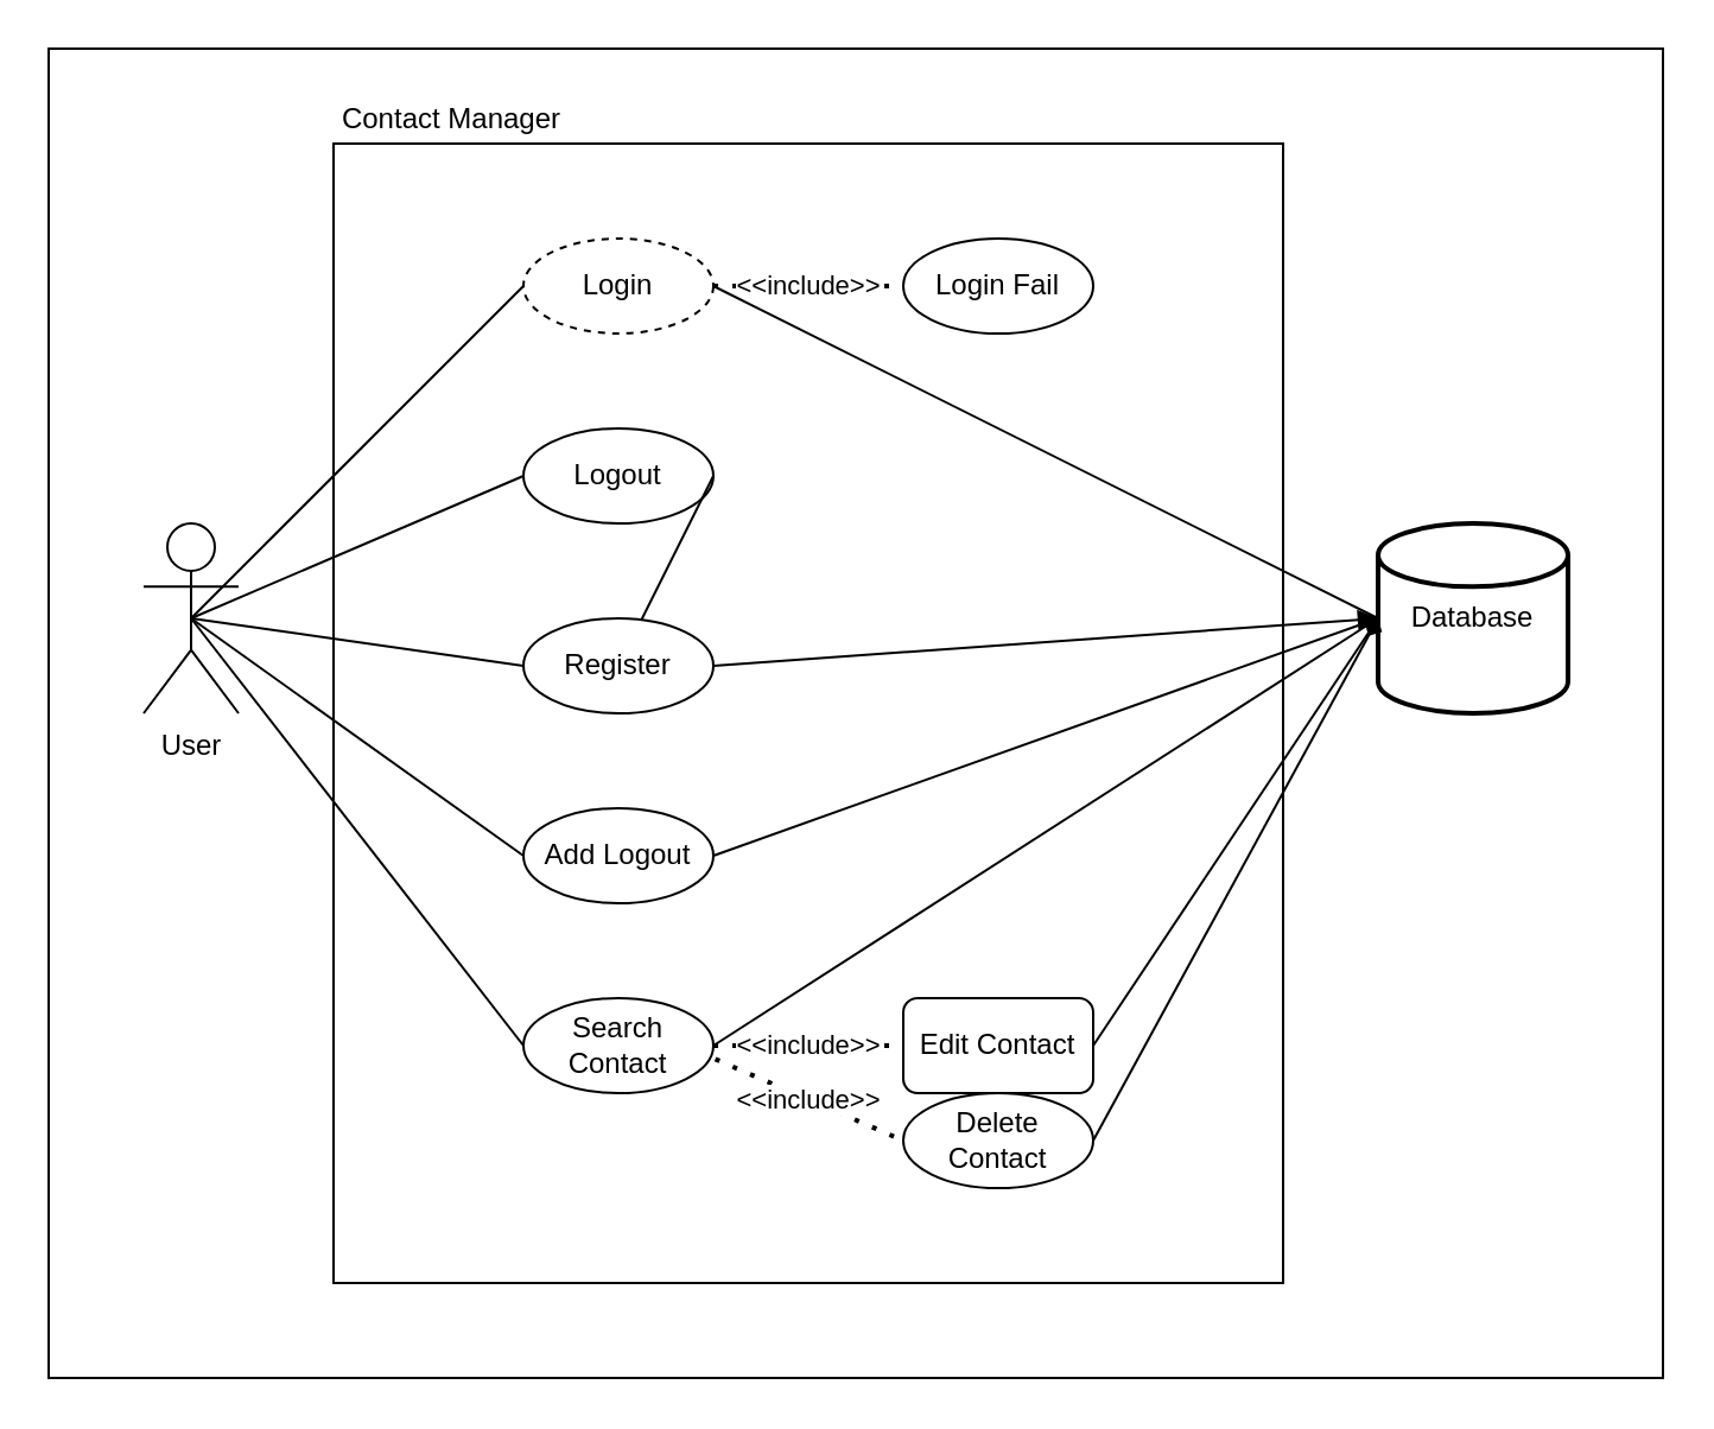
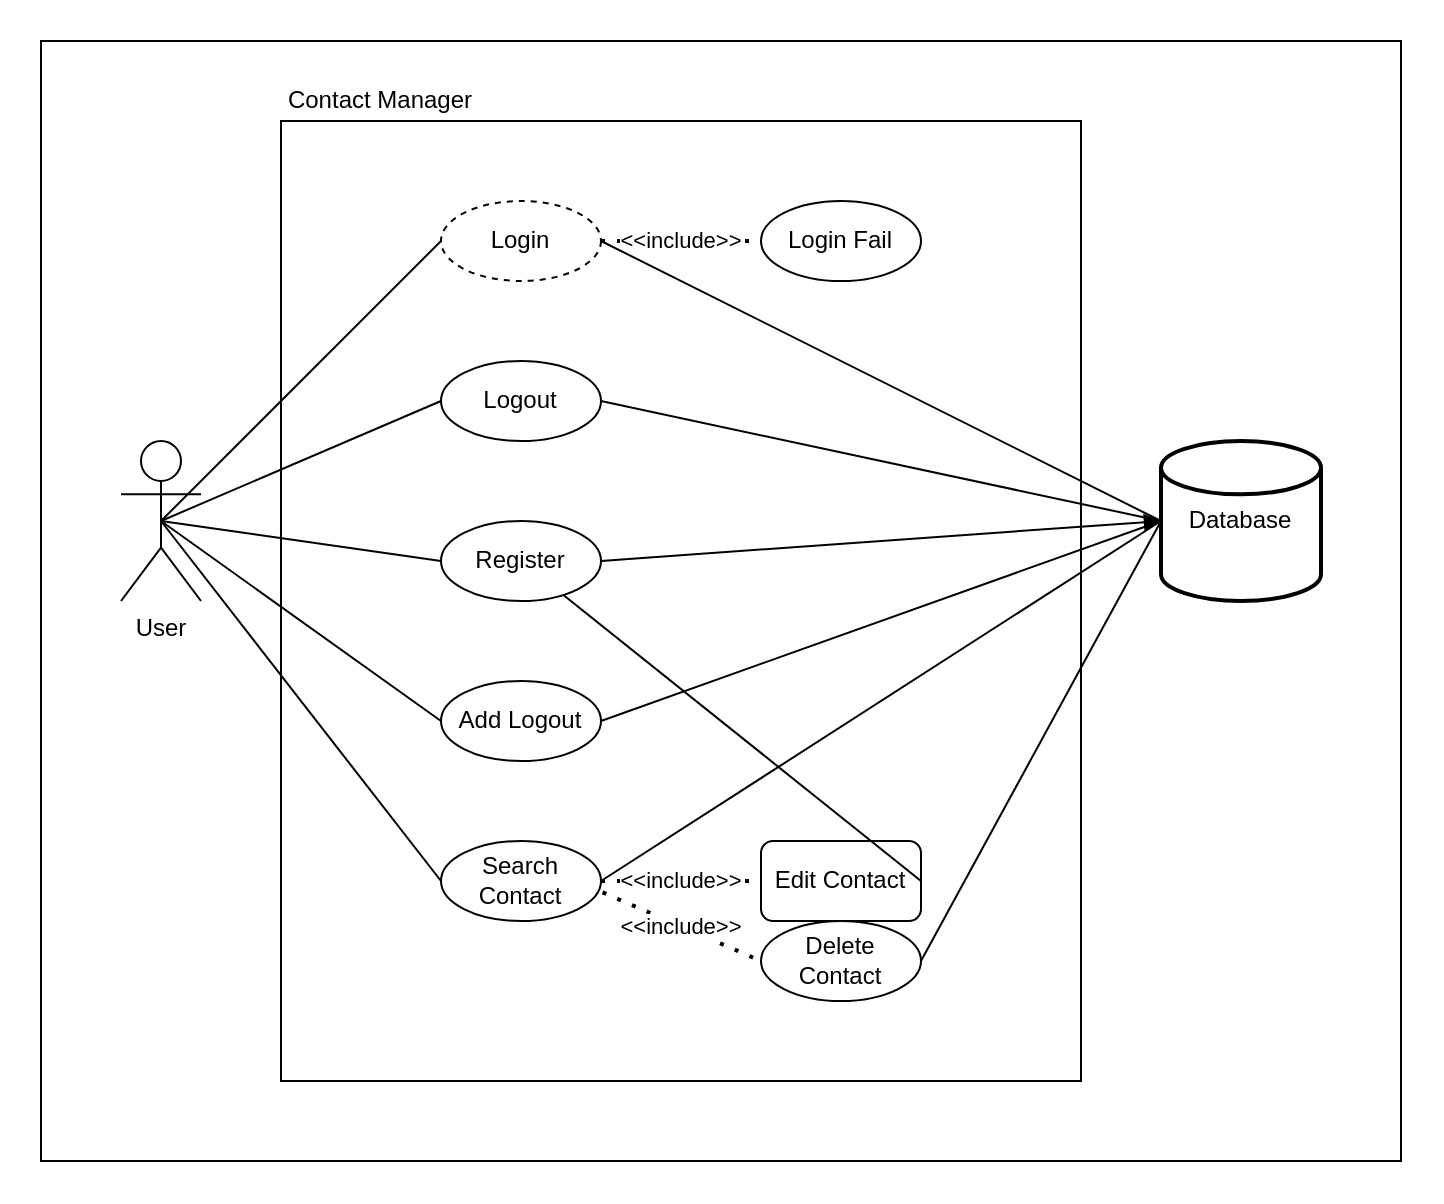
  <mxCell id="0" />
  <mxCell id="1" parent="0" />
  <mxCell id="2" value="" style="rounded=0;whiteSpace=wrap;html=1;" vertex="1" parent="1"><mxGeometry x="20" y="20" width="680" height="560" as="geometry" /></mxCell>
  <mxCell id="3" value="" style="rounded=0;whiteSpace=wrap;html=1;labelPosition=center;verticalLabelPosition=middle;align=center;verticalAlign=middle;" vertex="1" parent="1"><mxGeometry x="140" y="60" width="400" height="480" as="geometry" /></mxCell>
  <mxCell id="4" value="&lt;div&gt;User&lt;/div&gt;" style="shape=umlActor;verticalLabelPosition=bottom;verticalAlign=top;html=1;outlineConnect=0;" vertex="1" parent="1"><mxGeometry x="60" y="220" width="40" height="80" as="geometry" /></mxCell>
  <mxCell id="5" value="Contact Manager" style="text;html=1;strokeColor=none;fillColor=none;align=center;verticalAlign=middle;whiteSpace=wrap;rounded=0;" vertex="1" parent="1"><mxGeometry x="140" y="40" width="100" height="20" as="geometry" /></mxCell>
  <mxCell id="6" value="Database" style="strokeWidth=2;html=1;shape=mxgraph.flowchart.database;whiteSpace=wrap;" vertex="1" parent="1"><mxGeometry x="580" y="220" width="80" height="80" as="geometry" /></mxCell>
  <mxCell id="7" value="Register" style="ellipse;whiteSpace=wrap;html=1;fillColor=none;" vertex="1" parent="1"><mxGeometry x="220" y="260" width="80" height="40" as="geometry" /></mxCell>
  <mxCell id="8" value="Login" style="ellipse;whiteSpace=wrap;html=1;fillColor=none;dashed=1;" vertex="1" parent="1"><mxGeometry x="220" y="100" width="80" height="40" as="geometry" /></mxCell>
  <mxCell id="9" value="Logout" style="ellipse;whiteSpace=wrap;html=1;fillColor=none;" vertex="1" parent="1"><mxGeometry x="220" y="180" width="80" height="40" as="geometry" /></mxCell>
  <mxCell id="10" value="Add Logout" style="ellipse;whiteSpace=wrap;html=1;fillColor=none;" vertex="1" parent="1"><mxGeometry x="220" y="340" width="80" height="40" as="geometry" /></mxCell>
  <mxCell id="11" value="Delete Contact" style="ellipse;whiteSpace=wrap;html=1;fillColor=none;" vertex="1" parent="1"><mxGeometry x="380" y="460" width="80" height="40" as="geometry" /></mxCell>
  <mxCell id="12" value="Edit Contact" style="whiteSpace=wrap;html=1;fillColor=none;rounded=1;" vertex="1" parent="1"><mxGeometry x="380" y="420" width="80" height="40" as="geometry" /></mxCell>
  <mxCell id="13" value="Search Contact" style="ellipse;whiteSpace=wrap;html=1;fillColor=none;" vertex="1" parent="1"><mxGeometry x="220" y="420" width="80" height="40" as="geometry" /></mxCell>
  <mxCell id="14" value="Login Fail" style="ellipse;whiteSpace=wrap;html=1;fillColor=none;" vertex="1" parent="1"><mxGeometry x="380" y="100" width="80" height="40" as="geometry" /></mxCell>
  <mxCell id="15" value="" style="endArrow=none;html=1;entryX=0;entryY=0.5;entryDx=0;entryDy=0;exitX=0.5;exitY=0.5;exitDx=0;exitDy=0;exitPerimeter=0;" edge="1" parent="1" source="4" target="8"><mxGeometry width="50" height="50" relative="1" as="geometry"><mxPoint x="420" y="280" as="sourcePoint" /><mxPoint x="470" y="230" as="targetPoint" /></mxGeometry></mxCell>
  <mxCell id="16" value="" style="endArrow=none;html=1;exitX=0.5;exitY=0.5;exitDx=0;exitDy=0;exitPerimeter=0;entryX=0;entryY=0.5;entryDx=0;entryDy=0;" edge="1" parent="1" source="4" target="9"><mxGeometry width="50" height="50" relative="1" as="geometry"><mxPoint x="410" y="370" as="sourcePoint" /><mxPoint x="460" y="320" as="targetPoint" /></mxGeometry></mxCell>
  <mxCell id="17" value="" style="endArrow=none;html=1;exitX=0.5;exitY=0.5;exitDx=0;exitDy=0;exitPerimeter=0;entryX=0;entryY=0.5;entryDx=0;entryDy=0;" edge="1" parent="1" source="4" target="7"><mxGeometry width="50" height="50" relative="1" as="geometry"><mxPoint x="410" y="370" as="sourcePoint" /><mxPoint x="460" y="320" as="targetPoint" /></mxGeometry></mxCell>
  <mxCell id="18" value="" style="endArrow=none;html=1;exitX=0.5;exitY=0.5;exitDx=0;exitDy=0;exitPerimeter=0;entryX=0;entryY=0.5;entryDx=0;entryDy=0;" edge="1" parent="1" source="4" target="10"><mxGeometry width="50" height="50" relative="1" as="geometry"><mxPoint x="410" y="370" as="sourcePoint" /><mxPoint x="460" y="320" as="targetPoint" /></mxGeometry></mxCell>
  <mxCell id="19" value="" style="endArrow=none;html=1;exitX=0.5;exitY=0.5;exitDx=0;exitDy=0;exitPerimeter=0;entryX=0;entryY=0.5;entryDx=0;entryDy=0;" edge="1" parent="1" source="4" target="13"><mxGeometry width="50" height="50" relative="1" as="geometry"><mxPoint x="410" y="370" as="sourcePoint" /><mxPoint x="460" y="320" as="targetPoint" /></mxGeometry></mxCell>
  <mxCell id="20" value="&amp;lt;&amp;lt;include&amp;gt;&amp;gt;" style="endArrow=none;dashed=1;html=1;dashPattern=1 3;strokeWidth=2;entryX=0;entryY=0.5;entryDx=0;entryDy=0;exitX=1;exitY=0.5;exitDx=0;exitDy=0;" edge="1" parent="1" source="8" target="14"><mxGeometry width="50" height="50" relative="1" as="geometry"><mxPoint x="410" y="370" as="sourcePoint" /><mxPoint x="460" y="320" as="targetPoint" /></mxGeometry></mxCell>
  <mxCell id="21" value="&amp;lt;&amp;lt;include&amp;gt;&amp;gt;" style="endArrow=none;dashed=1;html=1;dashPattern=1 3;strokeWidth=2;exitX=1;exitY=0.5;exitDx=0;exitDy=0;entryX=0;entryY=0.5;entryDx=0;entryDy=0;" edge="1" parent="1" source="13" target="12"><mxGeometry width="50" height="50" relative="1" as="geometry"><mxPoint x="410" y="370" as="sourcePoint" /><mxPoint x="460" y="320" as="targetPoint" /></mxGeometry></mxCell>
  <mxCell id="22" value="&amp;lt;&amp;lt;include&amp;gt;&amp;gt;" style="endArrow=none;dashed=1;html=1;dashPattern=1 3;strokeWidth=2;exitX=1.01;exitY=0.642;exitDx=0;exitDy=0;exitPerimeter=0;entryX=0;entryY=0.5;entryDx=0;entryDy=0;" edge="1" parent="1" source="13" target="11"><mxGeometry width="50" height="50" relative="1" as="geometry"><mxPoint x="410" y="370" as="sourcePoint" /><mxPoint x="460" y="320" as="targetPoint" /></mxGeometry></mxCell>
  <mxCell id="23" value="" style="endArrow=none;html=1;exitX=1;exitY=0.5;exitDx=0;exitDy=0;entryX=0;entryY=0.5;entryDx=0;entryDy=0;entryPerimeter=0;" edge="1" parent="1" source="8" target="6"><mxGeometry width="50" height="50" relative="1" as="geometry"><mxPoint x="410" y="370" as="sourcePoint" /><mxPoint x="460" y="320" as="targetPoint" /></mxGeometry></mxCell>
- <mxCell id="24" value="" style="endArrow=none;html=1;exitX=1;exitY=0.5;exitDx=0;exitDy=0;" edge="1" parent="1" source="9" target="7"><mxGeometry width="50" height="50" relative="1" as="geometry"><mxPoint x="410" y="370" as="sourcePoint" /><mxPoint x="460" y="320" as="targetPoint" /></mxGeometry></mxCell>
+ <mxCell id="24" value="" style="endArrow=none;html=1;entryX=0;entryY=0.5;entryDx=0;entryDy=0;entryPerimeter=0;exitX=1;exitY=0.5;exitDx=0;exitDy=0;" edge="1" parent="1" source="9" target="6"><mxGeometry width="50" height="50" relative="1" as="geometry"><mxPoint x="410" y="370" as="sourcePoint" /><mxPoint x="460" y="320" as="targetPoint" /></mxGeometry></mxCell>
  <mxCell id="25" value="" style="endArrow=block;html=1;entryX=0;entryY=0.5;entryDx=0;entryDy=0;entryPerimeter=0;exitX=1;exitY=0.5;exitDx=0;exitDy=0;" edge="1" parent="1" source="7" target="6"><mxGeometry width="50" height="50" relative="1" as="geometry"><mxPoint x="410" y="370" as="sourcePoint" /><mxPoint x="460" y="320" as="targetPoint" /></mxGeometry></mxCell>
  <mxCell id="26" value="" style="endArrow=none;html=1;entryX=0;entryY=0.5;entryDx=0;entryDy=0;entryPerimeter=0;exitX=1;exitY=0.5;exitDx=0;exitDy=0;" edge="1" parent="1" source="10" target="6"><mxGeometry width="50" height="50" relative="1" as="geometry"><mxPoint x="410" y="370" as="sourcePoint" /><mxPoint x="460" y="320" as="targetPoint" /></mxGeometry></mxCell>
  <mxCell id="27" value="" style="endArrow=none;html=1;entryX=0;entryY=0.5;entryDx=0;entryDy=0;entryPerimeter=0;exitX=1;exitY=0.5;exitDx=0;exitDy=0;" edge="1" parent="1" source="13" target="6"><mxGeometry width="50" height="50" relative="1" as="geometry"><mxPoint x="410" y="370" as="sourcePoint" /><mxPoint x="460" y="320" as="targetPoint" /></mxGeometry></mxCell>
- <mxCell id="28" value="" style="endArrow=none;html=1;entryX=0;entryY=0.5;entryDx=0;entryDy=0;entryPerimeter=0;exitX=1;exitY=0.5;exitDx=0;exitDy=0;" edge="1" parent="1" source="12" target="6"><mxGeometry width="50" height="50" relative="1" as="geometry"><mxPoint x="410" y="370" as="sourcePoint" /><mxPoint x="460" y="320" as="targetPoint" /></mxGeometry></mxCell>
- <mxCell id="29" value="" style="endArrow=diamond;html=1;entryX=0;entryY=0.5;entryDx=0;entryDy=0;entryPerimeter=0;exitX=1;exitY=0.5;exitDx=0;exitDy=0;" edge="1" parent="1" source="11" target="6"><mxGeometry width="50" height="50" relative="1" as="geometry"><mxPoint x="410" y="370" as="sourcePoint" /><mxPoint x="460" y="320" as="targetPoint" /></mxGeometry></mxCell>
+ <mxCell id="28" value="" style="endArrow=none;html=1;exitX=1;exitY=0.5;exitDx=0;exitDy=0;" edge="1" parent="1" source="12" target="7"><mxGeometry width="50" height="50" relative="1" as="geometry"><mxPoint x="410" y="370" as="sourcePoint" /><mxPoint x="460" y="320" as="targetPoint" /></mxGeometry></mxCell>
+ <mxCell id="29" value="" style="endArrow=none;html=1;entryX=0;entryY=0.5;entryDx=0;entryDy=0;entryPerimeter=0;exitX=1;exitY=0.5;exitDx=0;exitDy=0;" edge="1" parent="1" source="11" target="6"><mxGeometry width="50" height="50" relative="1" as="geometry"><mxPoint x="410" y="370" as="sourcePoint" /><mxPoint x="460" y="320" as="targetPoint" /></mxGeometry></mxCell>
